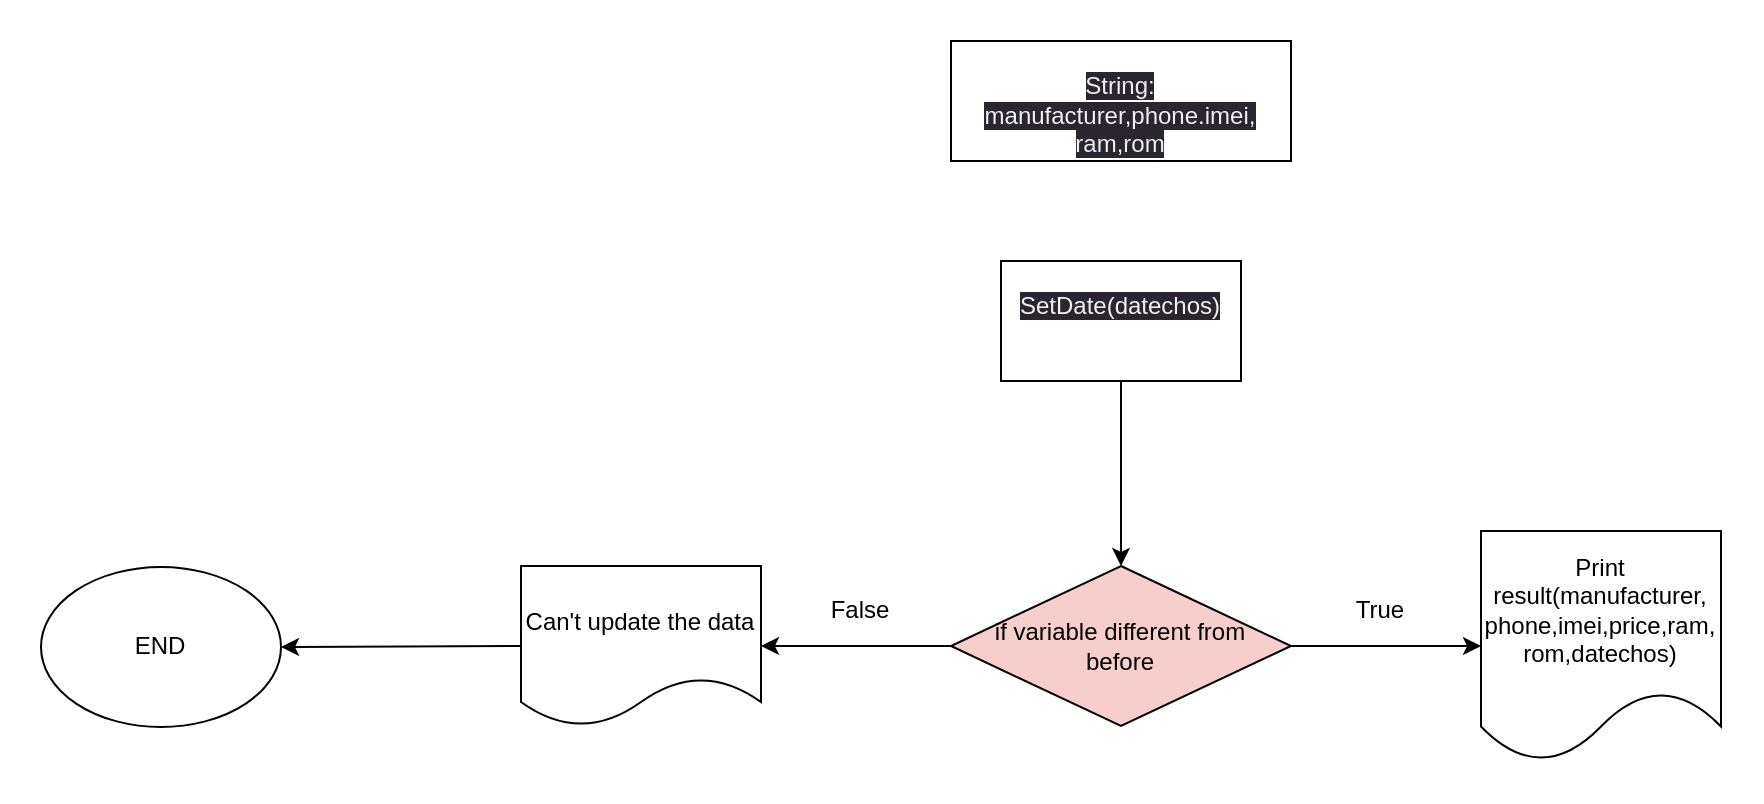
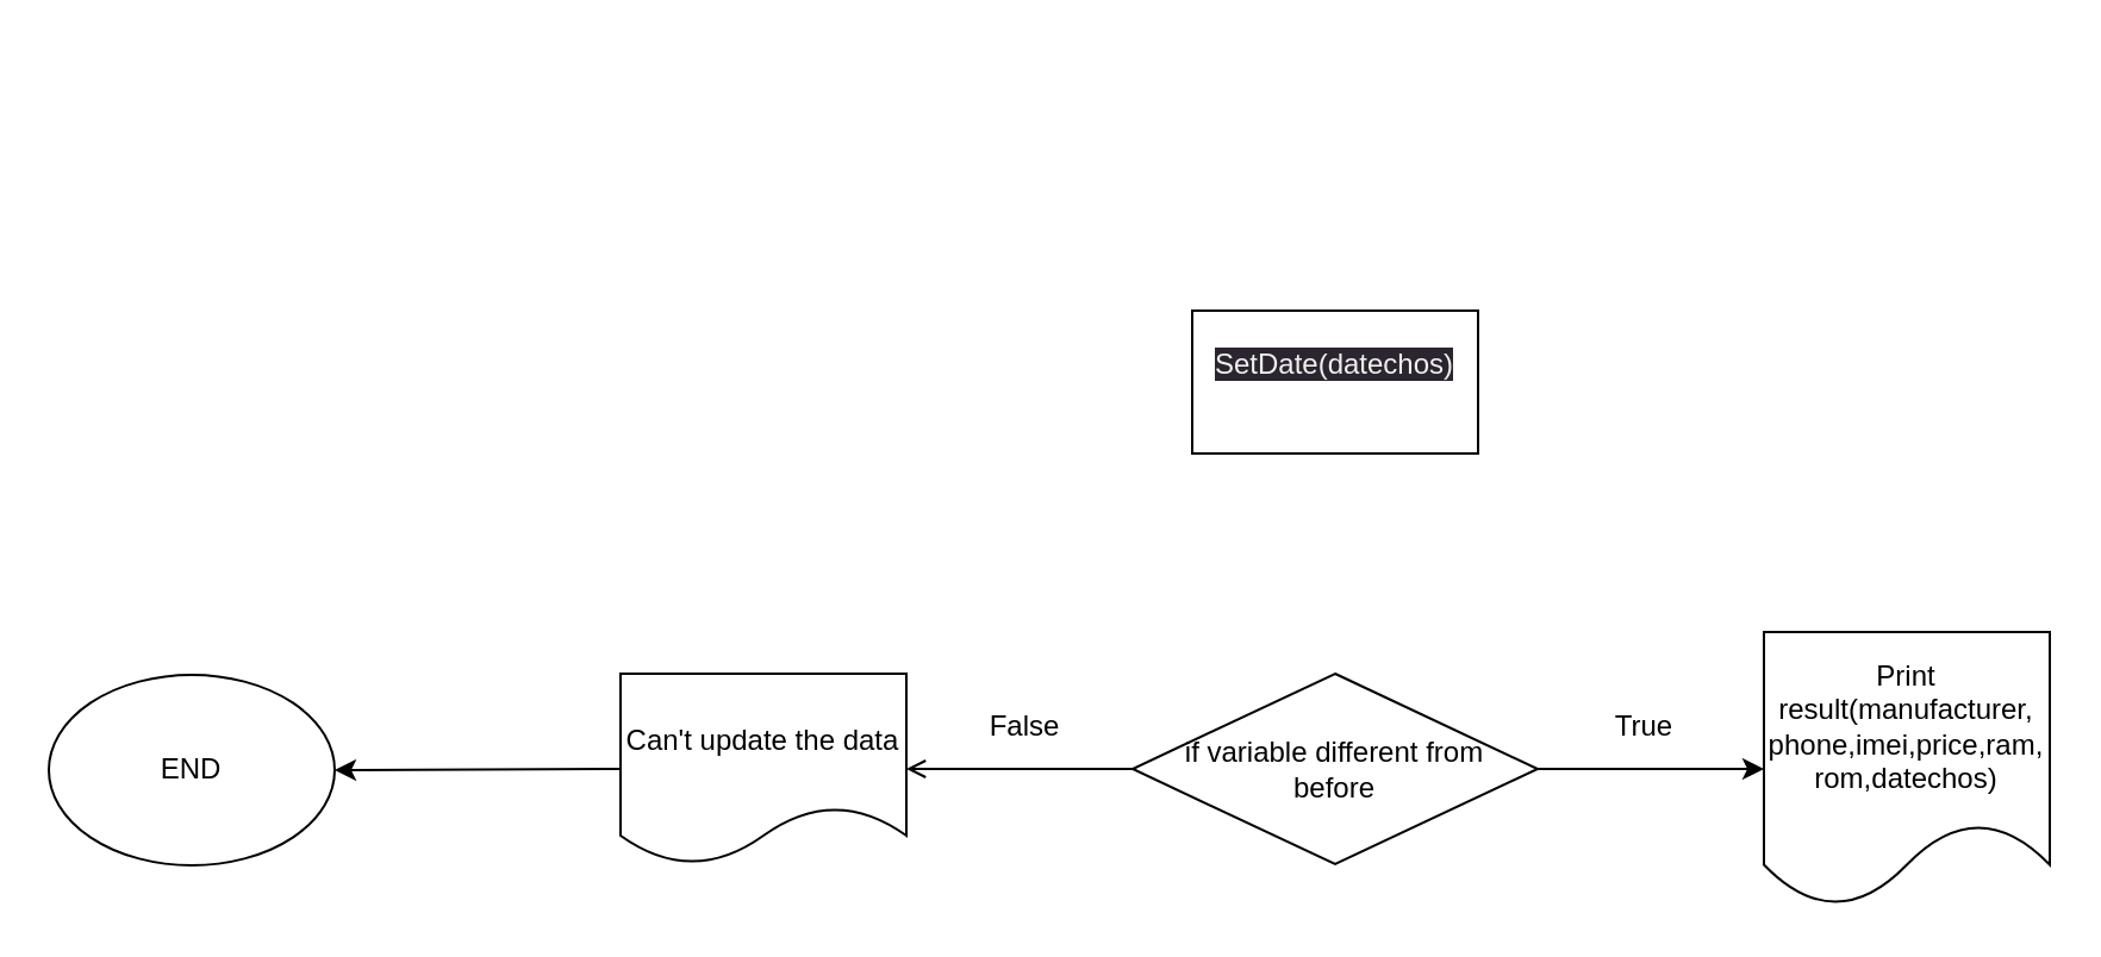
  <mxCell id="0" />
  <mxCell id="1" parent="0" />
- <mxCell id="2" value="" style="edgeStyle=orthogonalEdgeStyle;rounded=0;orthogonalLoop=1;jettySize=auto;html=1;exitX=0.5;exitY=1;exitDx=0;exitDy=0;" parent="1" source="12" target="3" edge="1"><mxGeometry relative="1" as="geometry"><mxPoint x="560" y="190" as="sourcePoint" /></mxGeometry></mxCell>
- <mxCell id="3" value="if variable different from&lt;br&gt;before" style="rhombus;whiteSpace=wrap;html=1;fillColor=#f8cecc;" parent="1" vertex="1"><mxGeometry x="475" y="282.5" width="170" height="80" as="geometry" /></mxCell>
+ <mxCell id="3" value="if variable different from&lt;br&gt;before" style="rhombus;whiteSpace=wrap;html=1;" parent="1" vertex="1"><mxGeometry x="475" y="282.5" width="170" height="80" as="geometry" /></mxCell>
  <mxCell id="4" value="" style="endArrow=classic;html=1;rounded=0;exitX=1;exitY=0.5;exitDx=0;exitDy=0;entryX=0;entryY=0.5;entryDx=0;entryDy=0;" parent="1" source="3" target="5" edge="1"><mxGeometry width="50" height="50" relative="1" as="geometry"><mxPoint x="660" y="260" as="sourcePoint" /><mxPoint x="760" y="250" as="targetPoint" /></mxGeometry></mxCell>
  <mxCell id="5" value="Print result(manufacturer,&lt;br&gt;phone,imei,price,ram,&lt;br&gt;rom,datechos)" style="shape=document;whiteSpace=wrap;html=1;boundedLbl=1;" parent="1" vertex="1"><mxGeometry x="740" y="265" width="120" height="115" as="geometry" /></mxCell>
  <mxCell id="6" value="" style="endArrow=classic;html=1;rounded=0;exitX=0;exitY=0.5;exitDx=0;exitDy=0;entryX=1;entryY=0.5;entryDx=0;entryDy=0;" parent="1" source="8" target="13" edge="1"><mxGeometry width="50" height="50" relative="1" as="geometry"><mxPoint x="900" y="260" as="sourcePoint" /><mxPoint x="140" y="322.5" as="targetPoint" /><Array as="points" /></mxGeometry></mxCell>
- <mxCell id="7" value="" style="endArrow=classic;html=1;rounded=0;exitX=0;exitY=0.5;exitDx=0;exitDy=0;entryX=1;entryY=0.5;entryDx=0;entryDy=0;" parent="1" source="3" target="8" edge="1"><mxGeometry width="50" height="50" relative="1" as="geometry"><mxPoint x="590" y="310" as="sourcePoint" /><mxPoint x="560" y="340" as="targetPoint" /><Array as="points" /></mxGeometry></mxCell>
+ <mxCell id="7" value="" style="endArrow=open;html=1;rounded=0;exitX=0;exitY=0.5;exitDx=0;exitDy=0;entryX=1;entryY=0.5;entryDx=0;entryDy=0;" parent="1" source="3" target="8" edge="1"><mxGeometry width="50" height="50" relative="1" as="geometry"><mxPoint x="590" y="310" as="sourcePoint" /><mxPoint x="560" y="340" as="targetPoint" /><Array as="points" /></mxGeometry></mxCell>
  <mxCell id="8" value="Can't update the data&lt;br&gt;" style="shape=document;whiteSpace=wrap;html=1;boundedLbl=1;" parent="1" vertex="1"><mxGeometry x="260" y="282.5" width="120" height="80" as="geometry" /></mxCell>
  <mxCell id="9" value="True" style="text;html=1;strokeColor=none;fillColor=none;align=center;verticalAlign=middle;whiteSpace=wrap;rounded=0;" parent="1" vertex="1"><mxGeometry x="660" y="290" width="60" height="30" as="geometry" /></mxCell>
  <mxCell id="10" value="False" style="text;html=1;strokeColor=none;fillColor=none;align=center;verticalAlign=middle;whiteSpace=wrap;rounded=0;" parent="1" vertex="1"><mxGeometry x="400" y="290" width="60" height="30" as="geometry" /></mxCell>
- <mxCell id="11" value="&lt;br&gt;&lt;span style=&quot;color: rgb(240, 240, 240); font-family: Helvetica; font-size: 12px; font-style: normal; font-variant-ligatures: normal; font-variant-caps: normal; font-weight: 400; letter-spacing: normal; orphans: 2; text-align: center; text-indent: 0px; text-transform: none; widows: 2; word-spacing: 0px; -webkit-text-stroke-width: 0px; background-color: rgb(42, 37, 47); text-decoration-thickness: initial; text-decoration-style: initial; text-decoration-color: initial; float: none; display: inline !important;&quot;&gt;String: manufacturer,phone.imei,&lt;/span&gt;&lt;br style=&quot;border-color: rgb(0, 0, 0); color: rgb(240, 240, 240); font-family: Helvetica; font-size: 12px; font-style: normal; font-variant-ligatures: normal; font-variant-caps: normal; font-weight: 400; letter-spacing: normal; orphans: 2; text-align: center; text-indent: 0px; text-transform: none; widows: 2; word-spacing: 0px; -webkit-text-stroke-width: 0px; background-color: rgb(42, 37, 47); text-decoration-thickness: initial; text-decoration-style: initial; text-decoration-color: initial;&quot;&gt;&lt;span style=&quot;color: rgb(240, 240, 240); font-family: Helvetica; font-size: 12px; font-style: normal; font-variant-ligatures: normal; font-variant-caps: normal; font-weight: 400; letter-spacing: normal; orphans: 2; text-align: center; text-indent: 0px; text-transform: none; widows: 2; word-spacing: 0px; -webkit-text-stroke-width: 0px; background-color: rgb(42, 37, 47); text-decoration-thickness: initial; text-decoration-style: initial; text-decoration-color: initial; float: none; display: inline !important;&quot;&gt;ram,rom&lt;/span&gt;&lt;br&gt;" style="rounded=0;whiteSpace=wrap;html=1;" parent="1" vertex="1"><mxGeometry x="475" y="20" width="170" height="60" as="geometry" /></mxCell>
  <mxCell id="12" value="&#10;&lt;span style=&quot;color: rgb(240, 240, 240); font-family: Helvetica; font-size: 12px; font-style: normal; font-variant-ligatures: normal; font-variant-caps: normal; font-weight: 400; letter-spacing: normal; orphans: 2; text-align: center; text-indent: 0px; text-transform: none; widows: 2; word-spacing: 0px; -webkit-text-stroke-width: 0px; background-color: rgb(42, 37, 47); text-decoration-thickness: initial; text-decoration-style: initial; text-decoration-color: initial; float: none; display: inline !important;&quot;&gt;SetDate(datechos)&lt;/span&gt;&#10;&#10;" style="rounded=0;whiteSpace=wrap;html=1;" parent="1" vertex="1"><mxGeometry x="500" y="130" width="120" height="60" as="geometry" /></mxCell>
  <mxCell id="13" value="END" style="ellipse;whiteSpace=wrap;html=1;" vertex="1" parent="1"><mxGeometry x="20" y="283" width="120" height="80" as="geometry" /></mxCell>
